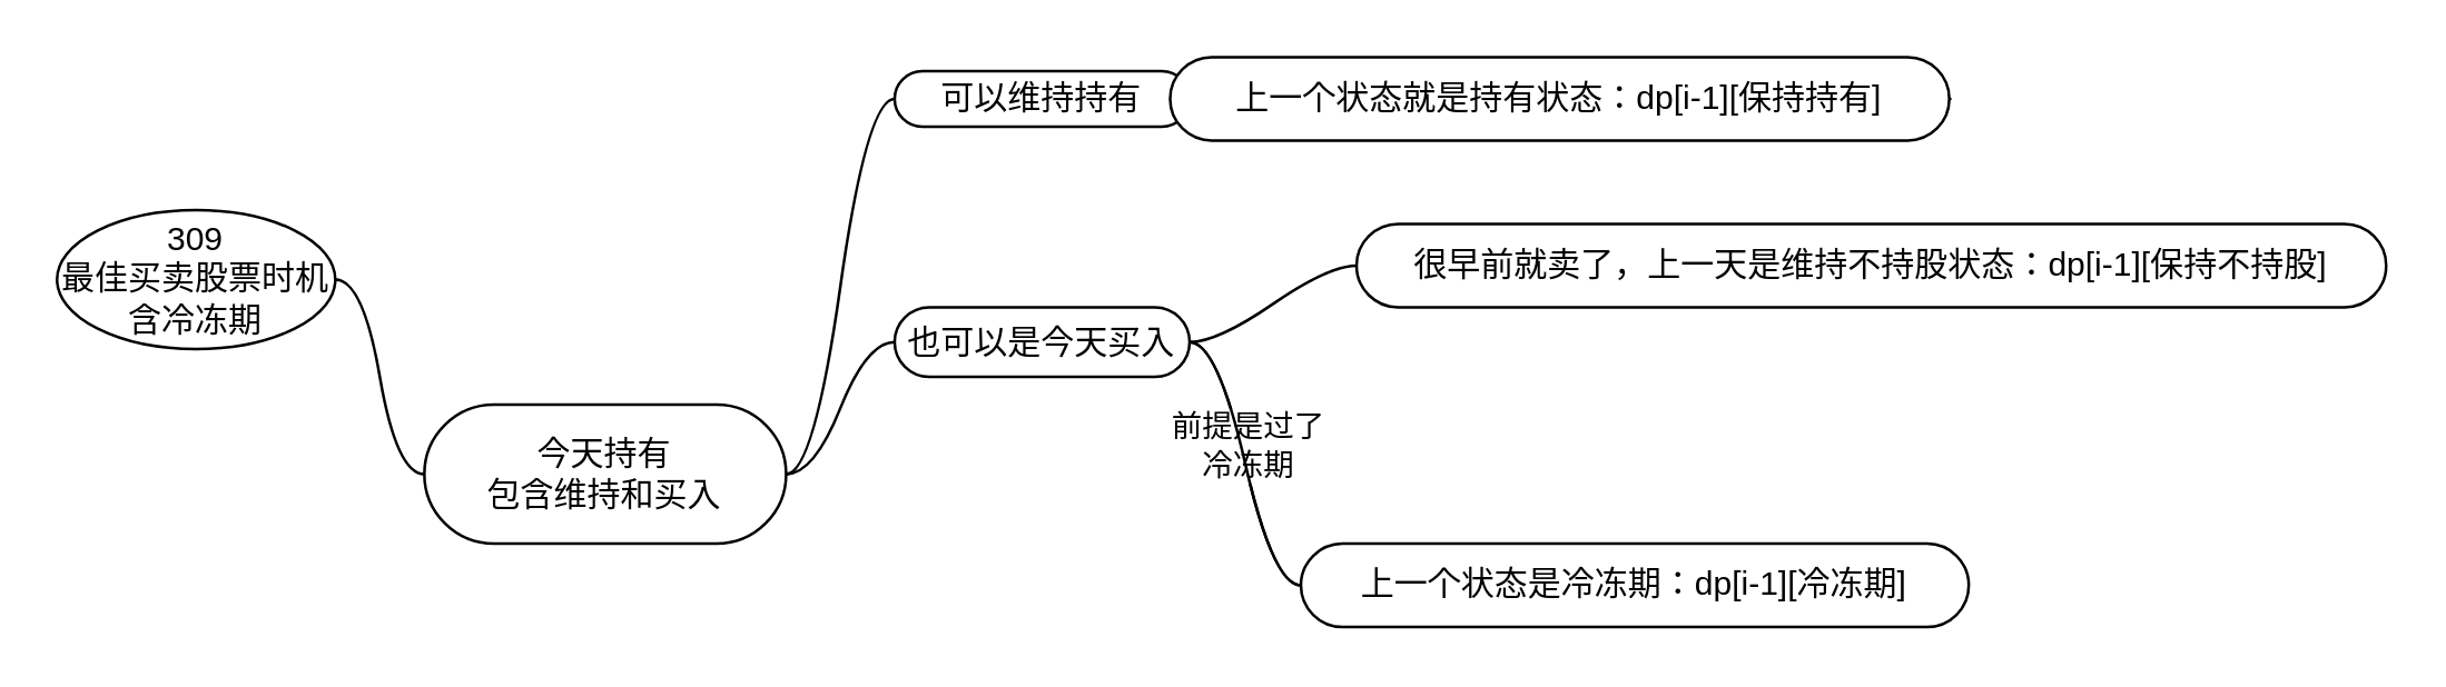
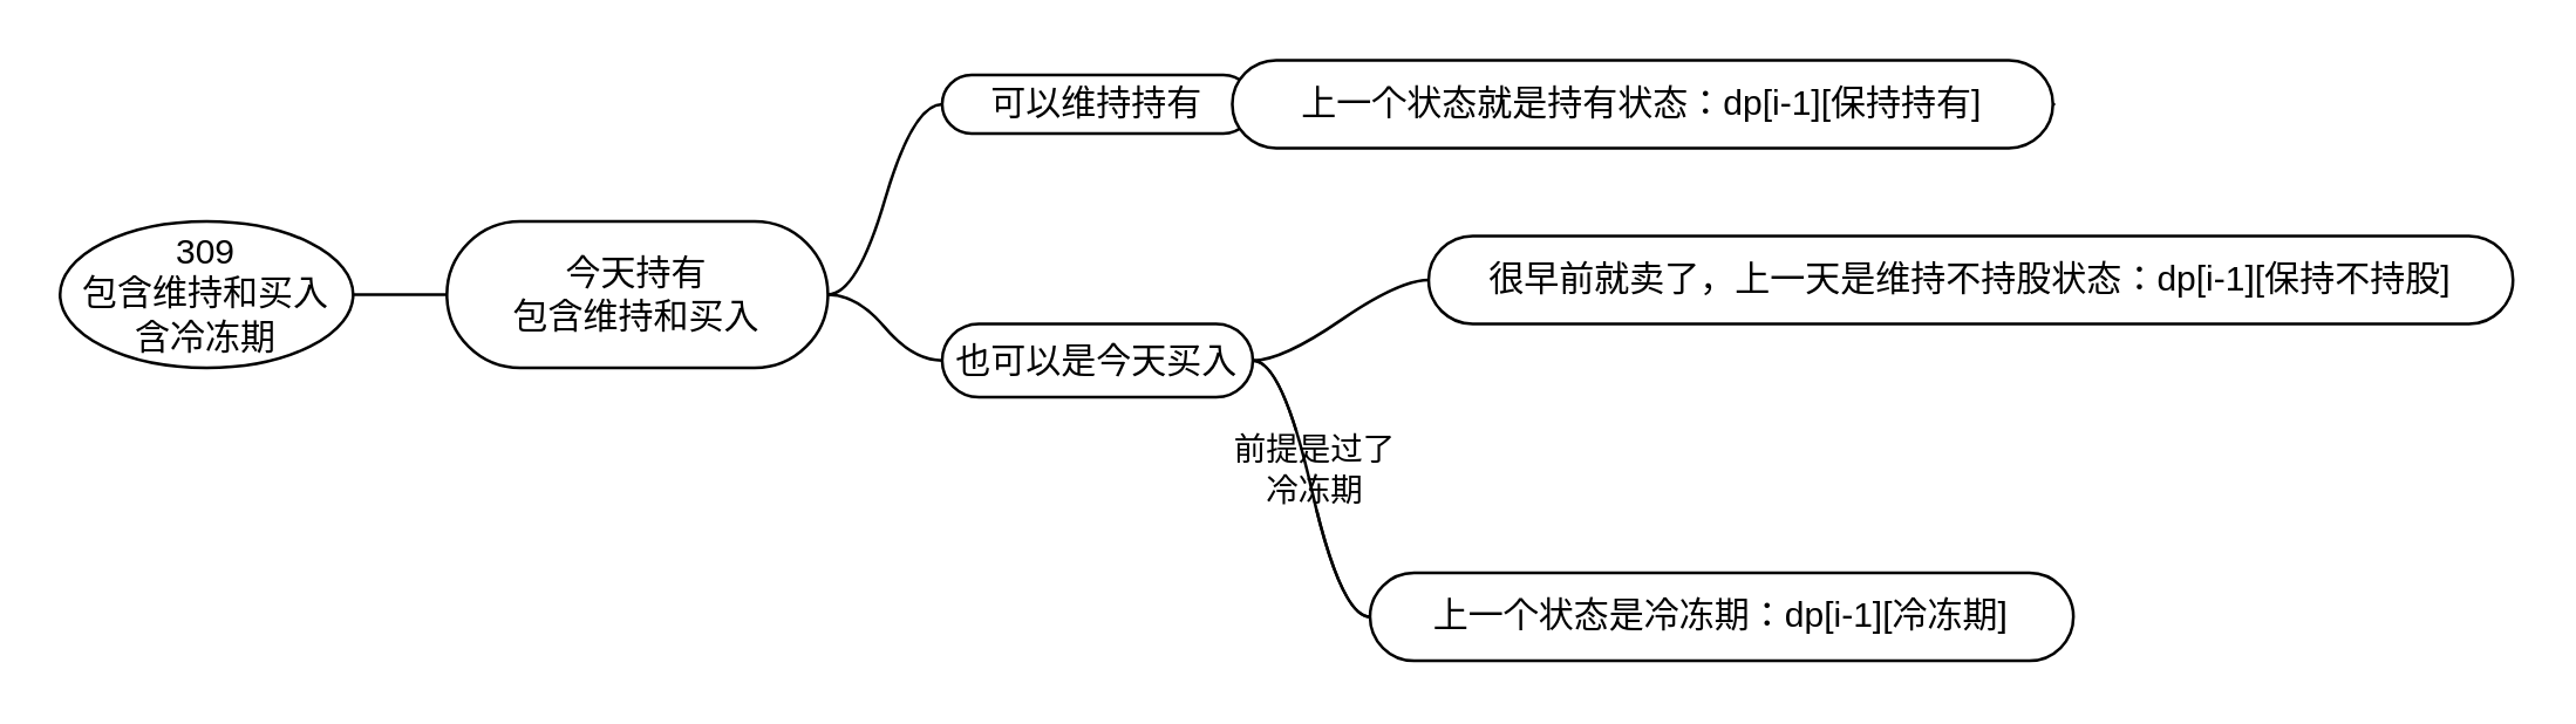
  <mxCell id="0" />
  <mxCell id="1" parent="0" />
  <mxCell id="2" value="" style="edgeStyle=entityRelationEdgeStyle;rounded=0;orthogonalLoop=1;jettySize=auto;html=1;startArrow=none;endArrow=none;segment=10;curved=1;sourcePerimeterSpacing=0;targetPerimeterSpacing=0;exitX=1;exitY=0.5;exitDx=0;exitDy=0;" edge="1" parent="1" source="4" target="8"><mxGeometry relative="1" as="geometry"><mxPoint x="315" y="115" as="sourcePoint" /></mxGeometry></mxCell>
  <mxCell id="3" value="" style="edgeStyle=entityRelationEdgeStyle;rounded=0;orthogonalLoop=1;jettySize=auto;html=1;startArrow=none;endArrow=none;segment=10;curved=1;sourcePerimeterSpacing=0;targetPerimeterSpacing=0;exitX=1;exitY=0.5;exitDx=0;exitDy=0;" edge="1" parent="1" source="4" target="13"><mxGeometry relative="1" as="geometry"><mxPoint x="315" y="115" as="sourcePoint" /></mxGeometry></mxCell>
- <mxCell id="4" value="今天持有&lt;br&gt;包含维持和买入" style="whiteSpace=wrap;html=1;rounded=1;arcSize=50;align=center;verticalAlign=middle;strokeWidth=1;autosize=1;spacing=4;treeFolding=1;treeMoving=1;newEdgeStyle={&quot;edgeStyle&quot;:&quot;entityRelationEdgeStyle&quot;,&quot;startArrow&quot;:&quot;none&quot;,&quot;endArrow&quot;:&quot;none&quot;,&quot;segment&quot;:10,&quot;curved&quot;:1,&quot;sourcePerimeterSpacing&quot;:0,&quot;targetPerimeterSpacing&quot;:0};" vertex="1" parent="1"><mxGeometry x="152" y="145" width="130" height="50" as="geometry" /></mxCell>
+ <mxCell id="4" value="今天持有&lt;br&gt;包含维持和买入" style="whiteSpace=wrap;html=1;rounded=1;arcSize=50;align=center;verticalAlign=middle;strokeWidth=1;autosize=1;spacing=4;treeFolding=1;treeMoving=1;newEdgeStyle={&quot;edgeStyle&quot;:&quot;entityRelationEdgeStyle&quot;,&quot;startArrow&quot;:&quot;none&quot;,&quot;endArrow&quot;:&quot;none&quot;,&quot;segment&quot;:10,&quot;curved&quot;:1,&quot;sourcePerimeterSpacing&quot;:0,&quot;targetPerimeterSpacing&quot;:0};" vertex="1" parent="1"><mxGeometry x="152" y="75" width="130" height="50" as="geometry" /></mxCell>
  <mxCell id="5" value="" style="edgeStyle=entityRelationEdgeStyle;startArrow=none;endArrow=none;segment=10;curved=1;sourcePerimeterSpacing=0;targetPerimeterSpacing=0;rounded=0;exitX=1;exitY=0.5;exitDx=0;exitDy=0;" edge="1" target="4" parent="1" source="6"><mxGeometry relative="1" as="geometry"><mxPoint x="174" y="152" as="sourcePoint" /></mxGeometry></mxCell>
- <mxCell id="6" value="309&lt;br&gt;最佳买卖股票时机&lt;br&gt;含冷冻期" style="ellipse;whiteSpace=wrap;html=1;align=center;newEdgeStyle={&quot;edgeStyle&quot;:&quot;entityRelationEdgeStyle&quot;,&quot;startArrow&quot;:&quot;none&quot;,&quot;endArrow&quot;:&quot;none&quot;,&quot;segment&quot;:10,&quot;curved&quot;:1,&quot;sourcePerimeterSpacing&quot;:0,&quot;targetPerimeterSpacing&quot;:0};treeFolding=1;treeMoving=1;" vertex="1" parent="1"><mxGeometry x="20" y="75" width="100" height="50" as="geometry" /></mxCell>
+ <mxCell id="6" value="309&lt;br&gt;包含维持和买入&lt;br&gt;含冷冻期" style="ellipse;whiteSpace=wrap;html=1;align=center;newEdgeStyle={&quot;edgeStyle&quot;:&quot;entityRelationEdgeStyle&quot;,&quot;startArrow&quot;:&quot;none&quot;,&quot;endArrow&quot;:&quot;none&quot;,&quot;segment&quot;:10,&quot;curved&quot;:1,&quot;sourcePerimeterSpacing&quot;:0,&quot;targetPerimeterSpacing&quot;:0};treeFolding=1;treeMoving=1;" vertex="1" parent="1"><mxGeometry x="20" y="75" width="100" height="50" as="geometry" /></mxCell>
  <mxCell id="7" value="" style="edgeStyle=entityRelationEdgeStyle;rounded=0;orthogonalLoop=1;jettySize=auto;html=1;startArrow=none;endArrow=none;segment=10;curved=1;sourcePerimeterSpacing=0;targetPerimeterSpacing=0;" edge="1" parent="1" source="8" target="16"><mxGeometry relative="1" as="geometry" /></mxCell>
  <mxCell id="8" value="可以维持持有" style="whiteSpace=wrap;html=1;rounded=1;arcSize=50;align=center;verticalAlign=middle;strokeWidth=1;autosize=1;spacing=4;treeFolding=1;treeMoving=1;newEdgeStyle={&quot;edgeStyle&quot;:&quot;entityRelationEdgeStyle&quot;,&quot;startArrow&quot;:&quot;none&quot;,&quot;endArrow&quot;:&quot;none&quot;,&quot;segment&quot;:10,&quot;curved&quot;:1,&quot;sourcePerimeterSpacing&quot;:0,&quot;targetPerimeterSpacing&quot;:0};" vertex="1" parent="1"><mxGeometry x="321" y="25" width="106" height="20" as="geometry" /></mxCell>
  <mxCell id="9" value="" style="edgeStyle=entityRelationEdgeStyle;rounded=0;orthogonalLoop=1;jettySize=auto;html=1;startArrow=none;endArrow=none;segment=10;curved=1;sourcePerimeterSpacing=0;targetPerimeterSpacing=0;" edge="1" parent="1" source="13" target="14"><mxGeometry relative="1" as="geometry" /></mxCell>
  <mxCell id="10" value="前提是过了&lt;br&gt;冷冻期" style="edgeLabel;html=1;align=center;verticalAlign=middle;resizable=0;points=[];" vertex="1" connectable="0" parent="9"><mxGeometry x="-0.149" y="2" relative="1" as="geometry"><mxPoint y="1" as="offset" /></mxGeometry></mxCell>
  <mxCell id="11" value="" style="edgeStyle=entityRelationEdgeStyle;rounded=0;orthogonalLoop=1;jettySize=auto;html=1;startArrow=none;endArrow=none;segment=10;curved=1;sourcePerimeterSpacing=0;targetPerimeterSpacing=0;" edge="1" parent="1" source="13" target="14"><mxGeometry relative="1" as="geometry" /></mxCell>
  <mxCell id="12" value="" style="edgeStyle=entityRelationEdgeStyle;rounded=0;orthogonalLoop=1;jettySize=auto;html=1;startArrow=none;endArrow=none;segment=10;curved=1;sourcePerimeterSpacing=0;targetPerimeterSpacing=0;" edge="1" parent="1" source="13" target="15"><mxGeometry relative="1" as="geometry" /></mxCell>
  <mxCell id="13" value="也可以是今天买入" style="whiteSpace=wrap;html=1;rounded=1;arcSize=50;align=center;verticalAlign=middle;strokeWidth=1;autosize=1;spacing=4;treeFolding=1;treeMoving=1;newEdgeStyle={&quot;edgeStyle&quot;:&quot;entityRelationEdgeStyle&quot;,&quot;startArrow&quot;:&quot;none&quot;,&quot;endArrow&quot;:&quot;none&quot;,&quot;segment&quot;:10,&quot;curved&quot;:1,&quot;sourcePerimeterSpacing&quot;:0,&quot;targetPerimeterSpacing&quot;:0};" vertex="1" parent="1"><mxGeometry x="321" y="110" width="106" height="25" as="geometry" /></mxCell>
  <mxCell id="14" value="上一个状态是冷冻期：dp[i-1][冷冻期]" style="whiteSpace=wrap;html=1;rounded=1;arcSize=50;align=center;verticalAlign=middle;strokeWidth=1;autosize=1;spacing=4;treeFolding=1;treeMoving=1;newEdgeStyle={&quot;edgeStyle&quot;:&quot;entityRelationEdgeStyle&quot;,&quot;startArrow&quot;:&quot;none&quot;,&quot;endArrow&quot;:&quot;none&quot;,&quot;segment&quot;:10,&quot;curved&quot;:1,&quot;sourcePerimeterSpacing&quot;:0,&quot;targetPerimeterSpacing&quot;:0};" vertex="1" parent="1"><mxGeometry x="467" y="195" width="240" height="30" as="geometry" /></mxCell>
  <mxCell id="15" value="很早前就卖了，上一天是维持不持股状态：dp[i-1][保持不持股]" style="whiteSpace=wrap;html=1;rounded=1;arcSize=50;align=center;verticalAlign=middle;strokeWidth=1;autosize=1;spacing=4;treeFolding=1;treeMoving=1;newEdgeStyle={&quot;edgeStyle&quot;:&quot;entityRelationEdgeStyle&quot;,&quot;startArrow&quot;:&quot;none&quot;,&quot;endArrow&quot;:&quot;none&quot;,&quot;segment&quot;:10,&quot;curved&quot;:1,&quot;sourcePerimeterSpacing&quot;:0,&quot;targetPerimeterSpacing&quot;:0};" vertex="1" parent="1"><mxGeometry x="487" y="80" width="370" height="30" as="geometry" /></mxCell>
  <mxCell id="16" value="上一个状态就是持有状态：dp[i-1][保持持有]" style="whiteSpace=wrap;html=1;rounded=1;arcSize=50;align=center;verticalAlign=middle;strokeWidth=1;autosize=1;spacing=4;treeFolding=1;treeMoving=1;newEdgeStyle={&quot;edgeStyle&quot;:&quot;entityRelationEdgeStyle&quot;,&quot;startArrow&quot;:&quot;none&quot;,&quot;endArrow&quot;:&quot;none&quot;,&quot;segment&quot;:10,&quot;curved&quot;:1,&quot;sourcePerimeterSpacing&quot;:0,&quot;targetPerimeterSpacing&quot;:0};" vertex="1" parent="1"><mxGeometry x="420" y="20" width="280" height="30" as="geometry" /></mxCell>
